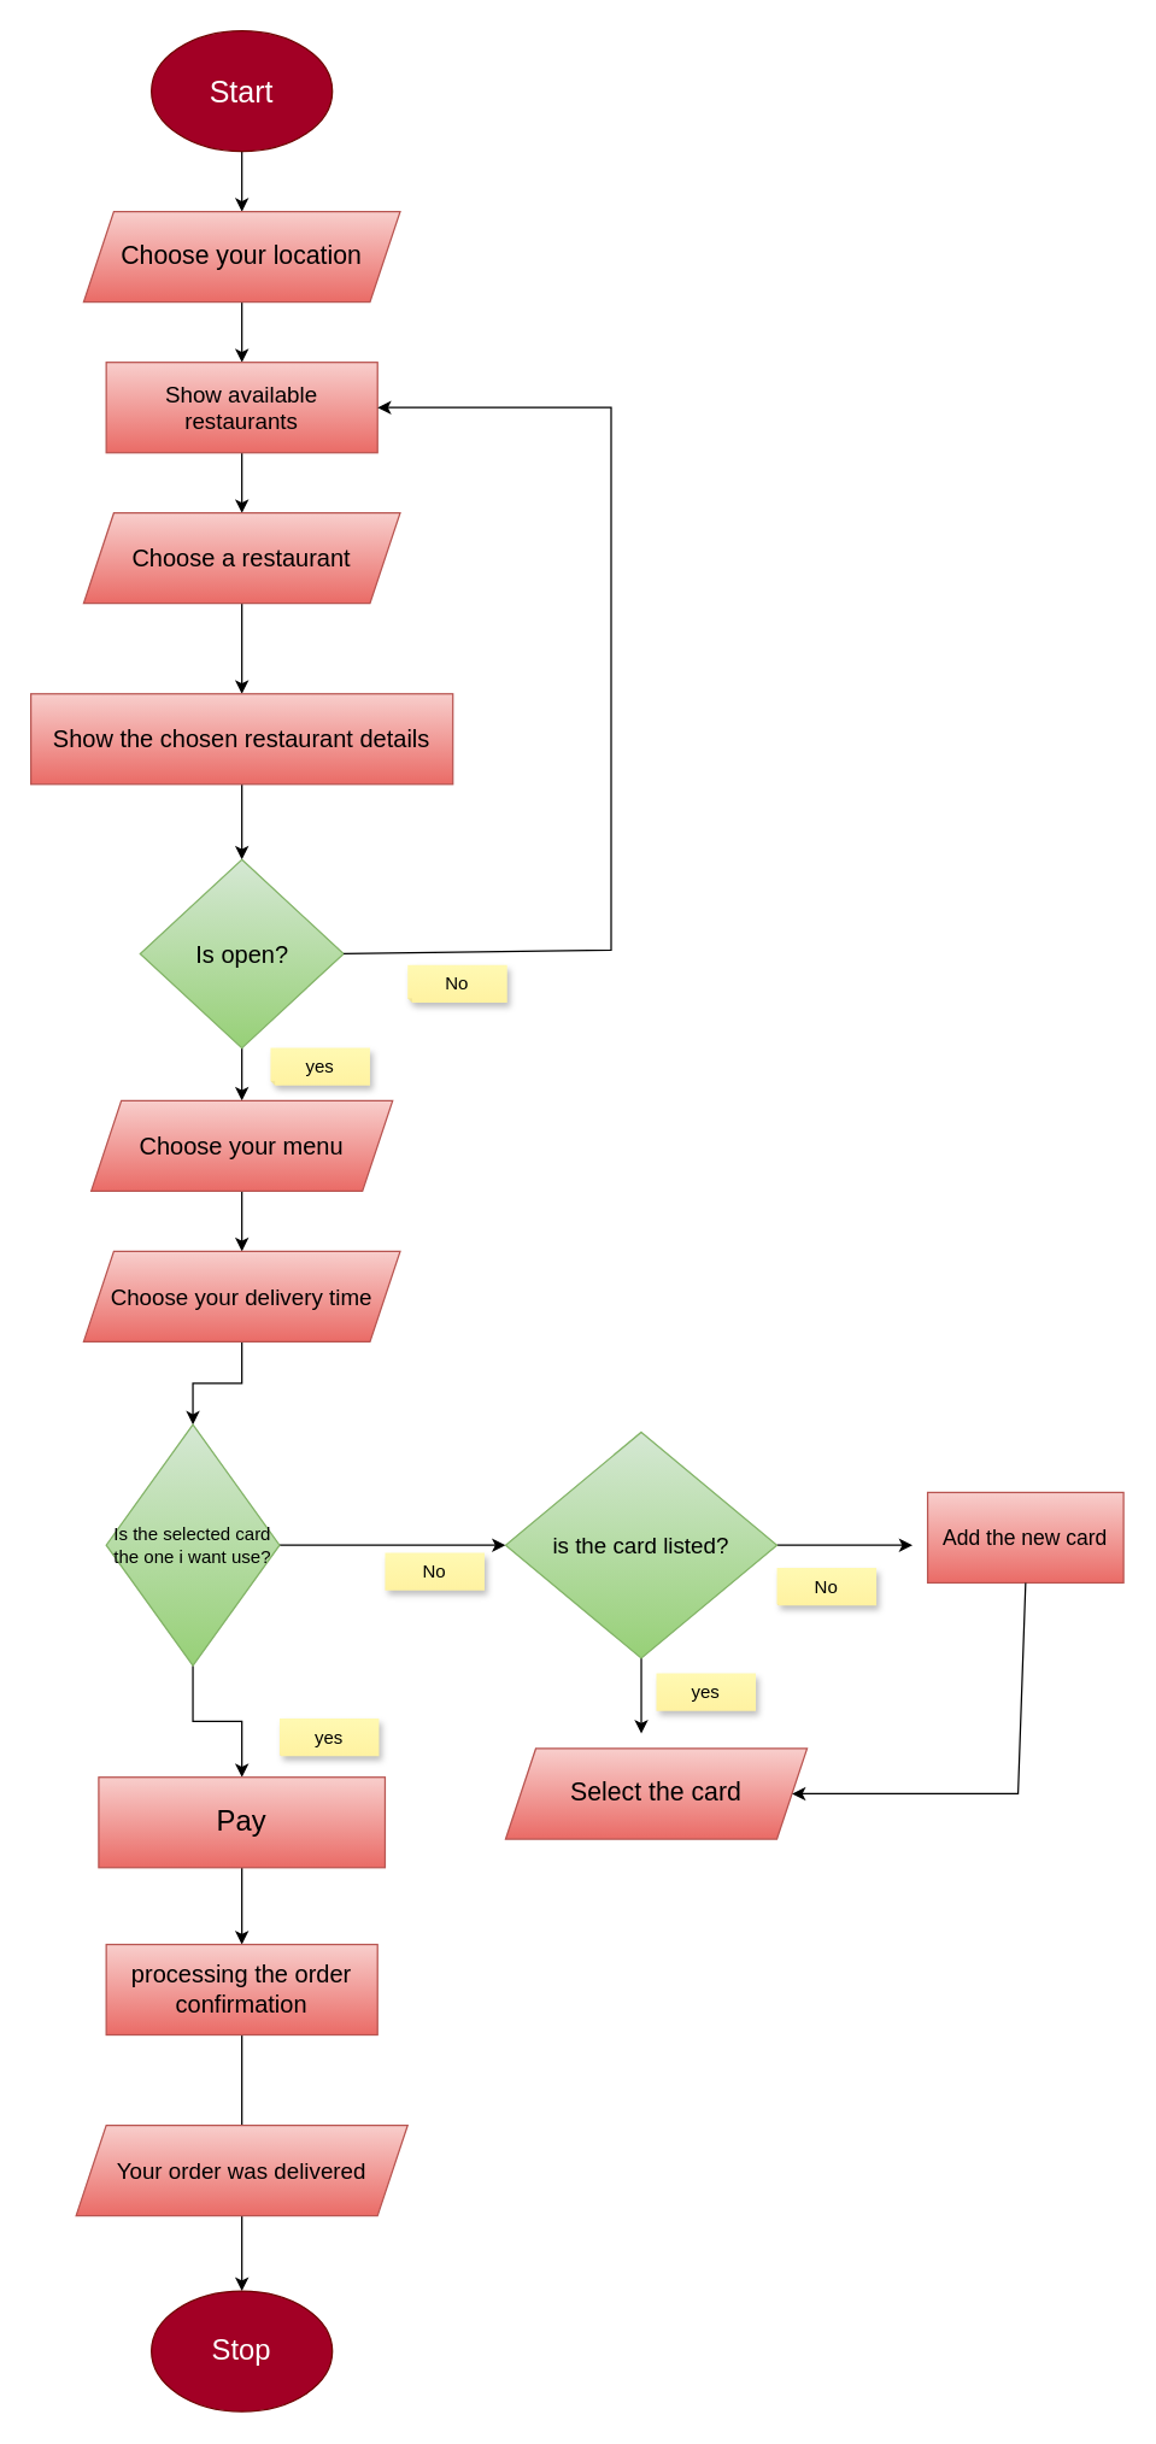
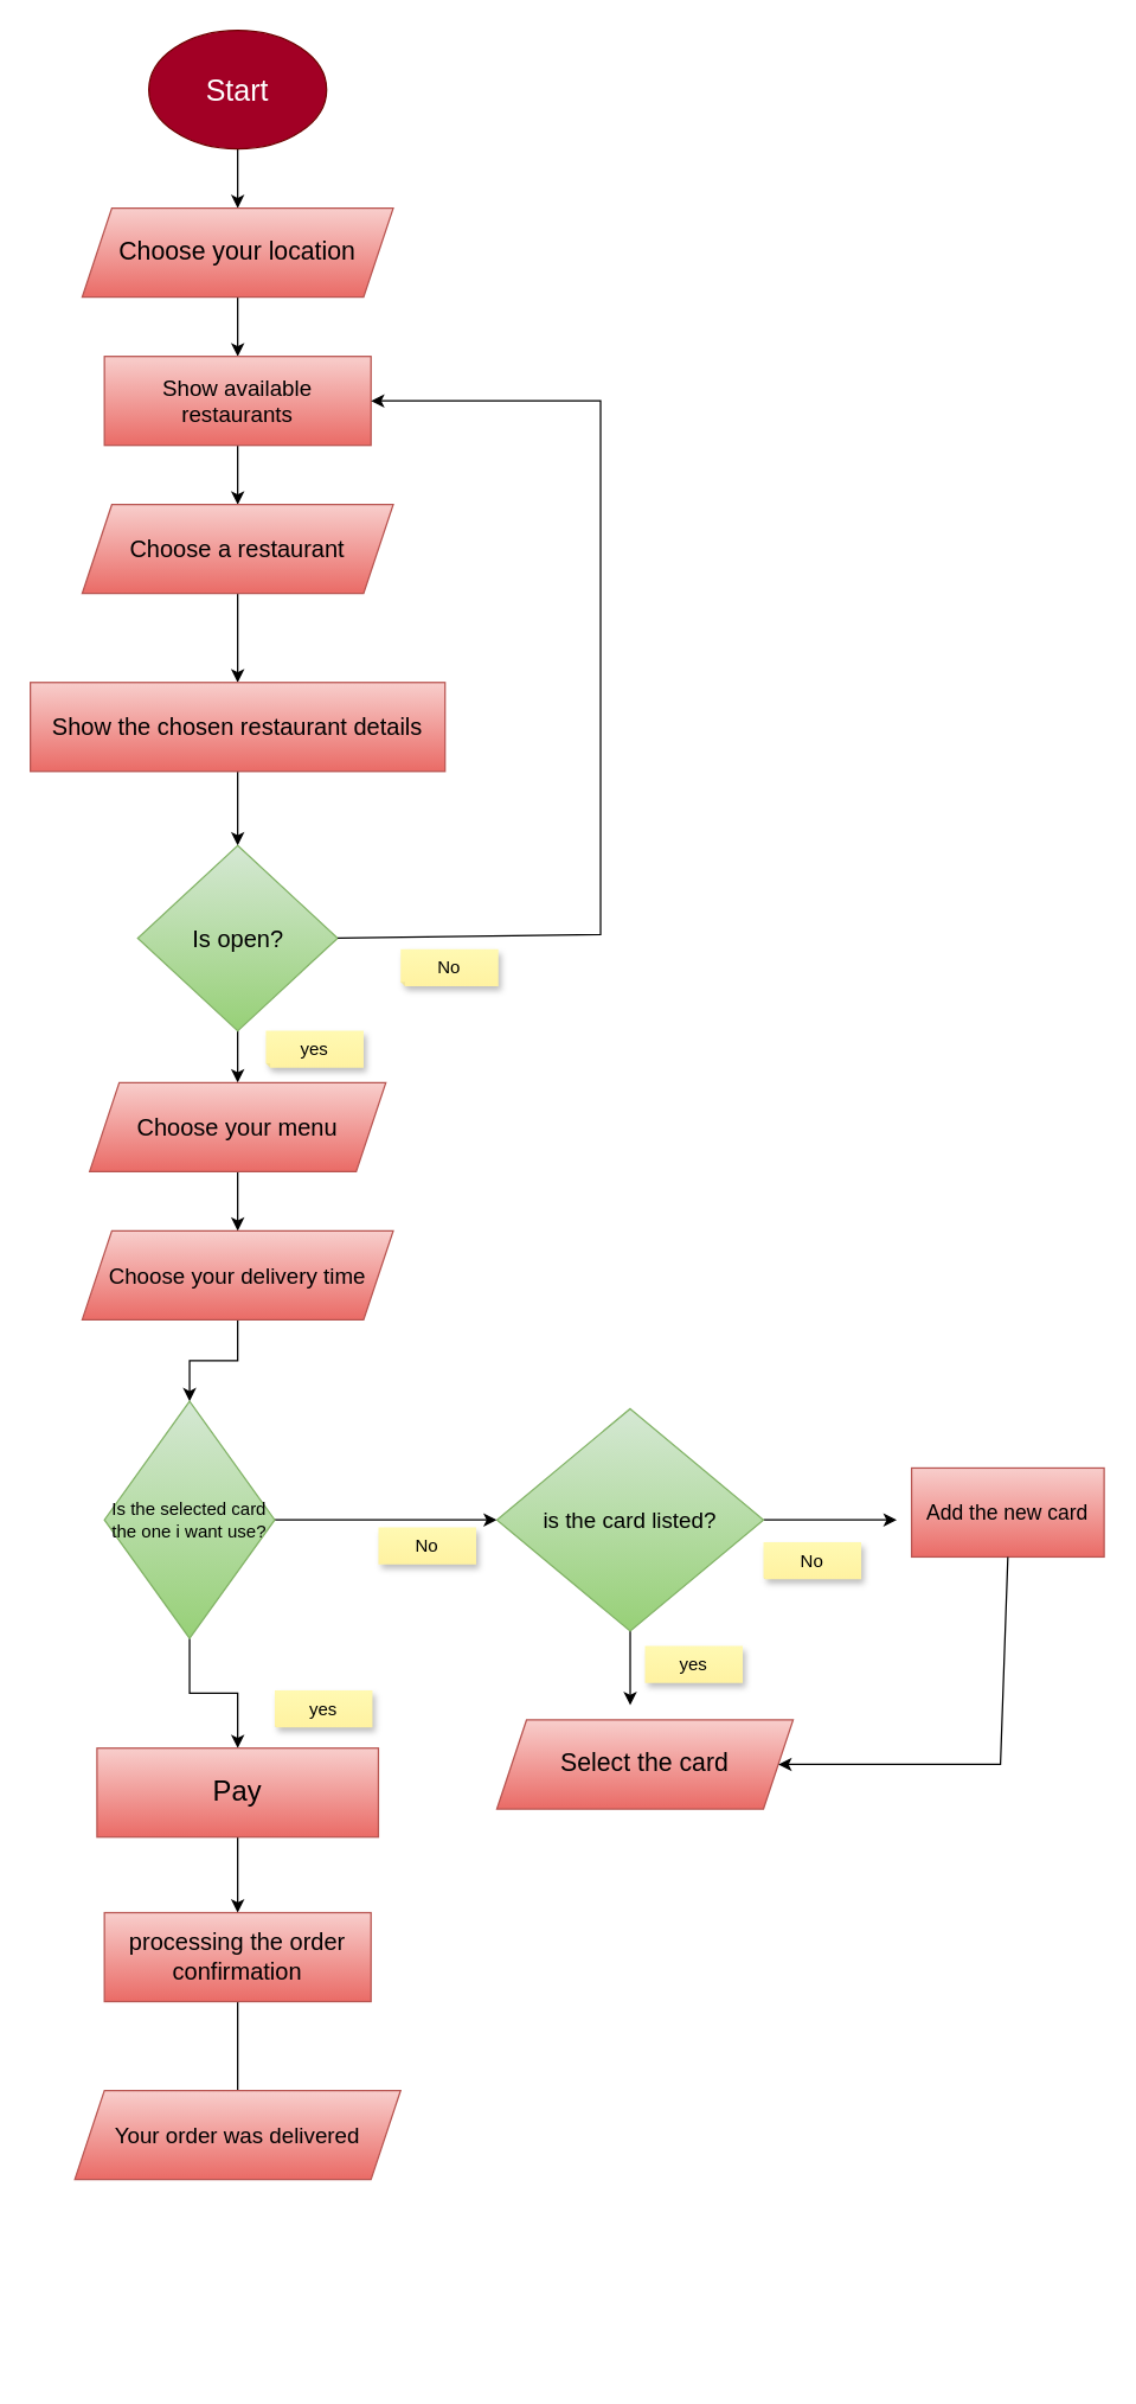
  <mxCell id="0" />
  <mxCell id="1" parent="0" />
  <mxCell id="2" style="edgeStyle=orthogonalEdgeStyle;rounded=0;orthogonalLoop=1;jettySize=auto;html=1;exitX=0.5;exitY=1;exitDx=0;exitDy=0;entryX=0.5;entryY=0;entryDx=0;entryDy=0;" edge="1" parent="1" source="3" target="5"><mxGeometry relative="1" as="geometry" /></mxCell>
  <mxCell id="3" value="Start" style="ellipse;whiteSpace=wrap;html=1;fontSize=20;fillColor=#a20025;strokeColor=#6F0000;fontColor=#ffffff;" vertex="1" parent="1"><mxGeometry x="100" y="20" width="120" height="80" as="geometry" /></mxCell>
  <mxCell id="4" style="edgeStyle=orthogonalEdgeStyle;rounded=0;orthogonalLoop=1;jettySize=auto;html=1;exitX=0.5;exitY=1;exitDx=0;exitDy=0;" edge="1" parent="1" source="5"><mxGeometry relative="1" as="geometry"><mxPoint x="160" y="240" as="targetPoint" /></mxGeometry></mxCell>
  <mxCell id="5" value="Choose your location" style="shape=parallelogram;perimeter=parallelogramPerimeter;whiteSpace=wrap;html=1;fixedSize=1;fontSize=17;fillColor=#f8cecc;strokeColor=#b85450;gradientColor=#ea6b66;" vertex="1" parent="1"><mxGeometry x="55" y="140" width="210" height="60" as="geometry" /></mxCell>
  <mxCell id="6" style="edgeStyle=orthogonalEdgeStyle;rounded=0;orthogonalLoop=1;jettySize=auto;html=1;exitX=0.5;exitY=1;exitDx=0;exitDy=0;" edge="1" parent="1" source="7"><mxGeometry relative="1" as="geometry"><mxPoint x="160" y="340" as="targetPoint" /></mxGeometry></mxCell>
  <mxCell id="7" value="Show available restaurants" style="rounded=0;whiteSpace=wrap;html=1;fontSize=15;fillColor=#f8cecc;gradientColor=#ea6b66;strokeColor=#b85450;" vertex="1" parent="1"><mxGeometry x="70" y="240" width="180" height="60" as="geometry" /></mxCell>
  <mxCell id="8" style="edgeStyle=orthogonalEdgeStyle;rounded=0;orthogonalLoop=1;jettySize=auto;html=1;exitX=0.5;exitY=1;exitDx=0;exitDy=0;entryX=0.5;entryY=0;entryDx=0;entryDy=0;" edge="1" parent="1" source="9" target="11"><mxGeometry relative="1" as="geometry" /></mxCell>
  <mxCell id="9" value="Choose a restaurant" style="shape=parallelogram;perimeter=parallelogramPerimeter;whiteSpace=wrap;html=1;fixedSize=1;fontSize=16;fillColor=#f8cecc;gradientColor=#ea6b66;strokeColor=#b85450;" vertex="1" parent="1"><mxGeometry x="55" y="340" width="210" height="60" as="geometry" /></mxCell>
  <mxCell id="10" style="edgeStyle=orthogonalEdgeStyle;rounded=0;orthogonalLoop=1;jettySize=auto;html=1;exitX=0.5;exitY=1;exitDx=0;exitDy=0;" edge="1" parent="1" source="11" target="13"><mxGeometry relative="1" as="geometry" /></mxCell>
  <mxCell id="11" value="Show the chosen restaurant details" style="rounded=0;whiteSpace=wrap;html=1;fontSize=16;fillColor=#f8cecc;gradientColor=#ea6b66;strokeColor=#b85450;" vertex="1" parent="1"><mxGeometry x="20" y="460" width="280" height="60" as="geometry" /></mxCell>
  <mxCell id="12" style="edgeStyle=orthogonalEdgeStyle;rounded=0;orthogonalLoop=1;jettySize=auto;html=1;exitX=0.5;exitY=1;exitDx=0;exitDy=0;" edge="1" parent="1" source="13" target="15"><mxGeometry relative="1" as="geometry" /></mxCell>
  <mxCell id="13" value="Is open?" style="rhombus;whiteSpace=wrap;html=1;fontSize=16;fillColor=#d5e8d4;gradientColor=#97d077;strokeColor=#82b366;" vertex="1" parent="1"><mxGeometry x="92.5" y="570" width="135" height="125" as="geometry" /></mxCell>
  <mxCell id="14" style="edgeStyle=orthogonalEdgeStyle;rounded=0;orthogonalLoop=1;jettySize=auto;html=1;exitX=0.5;exitY=1;exitDx=0;exitDy=0;entryX=0.5;entryY=0;entryDx=0;entryDy=0;" edge="1" parent="1" source="15" target="17"><mxGeometry relative="1" as="geometry" /></mxCell>
  <mxCell id="15" value="Choose your menu" style="shape=parallelogram;perimeter=parallelogramPerimeter;whiteSpace=wrap;html=1;fixedSize=1;fontSize=16;fillColor=#f8cecc;gradientColor=#ea6b66;strokeColor=#b85450;" vertex="1" parent="1"><mxGeometry x="60" y="730" width="200" height="60" as="geometry" /></mxCell>
  <mxCell id="16" style="edgeStyle=orthogonalEdgeStyle;rounded=0;orthogonalLoop=1;jettySize=auto;html=1;exitX=0.5;exitY=1;exitDx=0;exitDy=0;entryX=0.5;entryY=0;entryDx=0;entryDy=0;" edge="1" parent="1" source="17" target="20"><mxGeometry relative="1" as="geometry" /></mxCell>
  <mxCell id="17" value="Choose your delivery time" style="shape=parallelogram;perimeter=parallelogramPerimeter;whiteSpace=wrap;html=1;fixedSize=1;fontSize=15;fillColor=#f8cecc;gradientColor=#ea6b66;strokeColor=#b85450;" vertex="1" parent="1"><mxGeometry x="55" y="830" width="210" height="60" as="geometry" /></mxCell>
  <mxCell id="18" style="edgeStyle=orthogonalEdgeStyle;rounded=0;orthogonalLoop=1;jettySize=auto;html=1;exitX=0.5;exitY=1;exitDx=0;exitDy=0;entryX=0.5;entryY=0;entryDx=0;entryDy=0;" edge="1" parent="1" source="20" target="22"><mxGeometry relative="1" as="geometry" /></mxCell>
  <mxCell id="19" style="edgeStyle=orthogonalEdgeStyle;rounded=0;orthogonalLoop=1;jettySize=auto;html=1;exitX=1;exitY=0.5;exitDx=0;exitDy=0;entryX=0;entryY=0.5;entryDx=0;entryDy=0;" edge="1" parent="1" source="20" target="25"><mxGeometry relative="1" as="geometry" /></mxCell>
  <mxCell id="20" value="Is the selected card the one i want use?" style="rhombus;whiteSpace=wrap;html=1;fillColor=#d5e8d4;gradientColor=#97d077;strokeColor=#82b366;" vertex="1" parent="1"><mxGeometry x="70" y="945" width="115" height="160" as="geometry" /></mxCell>
  <mxCell id="21" style="edgeStyle=orthogonalEdgeStyle;rounded=0;orthogonalLoop=1;jettySize=auto;html=1;exitX=0.5;exitY=1;exitDx=0;exitDy=0;entryX=0.5;entryY=0;entryDx=0;entryDy=0;" edge="1" parent="1" source="22" target="29"><mxGeometry relative="1" as="geometry" /></mxCell>
  <mxCell id="22" value="Pay" style="rounded=0;whiteSpace=wrap;html=1;fontSize=19;fillColor=#f8cecc;gradientColor=#ea6b66;strokeColor=#b85450;" vertex="1" parent="1"><mxGeometry x="65" y="1179" width="190" height="60" as="geometry" /></mxCell>
  <mxCell id="23" style="edgeStyle=orthogonalEdgeStyle;rounded=0;orthogonalLoop=1;jettySize=auto;html=1;exitX=1;exitY=0.5;exitDx=0;exitDy=0;" edge="1" parent="1" source="25"><mxGeometry relative="1" as="geometry"><mxPoint x="605" y="1025" as="targetPoint" /></mxGeometry></mxCell>
  <mxCell id="24" style="edgeStyle=orthogonalEdgeStyle;rounded=0;orthogonalLoop=1;jettySize=auto;html=1;exitX=0.5;exitY=1;exitDx=0;exitDy=0;" edge="1" parent="1" source="25"><mxGeometry relative="1" as="geometry"><mxPoint x="425" y="1150" as="targetPoint" /></mxGeometry></mxCell>
  <mxCell id="25" value="is the card listed?" style="rhombus;whiteSpace=wrap;html=1;fontSize=15;fillColor=#d5e8d4;gradientColor=#97d077;strokeColor=#82b366;" vertex="1" parent="1"><mxGeometry x="335" y="950" width="180" height="150" as="geometry" /></mxCell>
  <mxCell id="26" value="Add the new card" style="rounded=0;whiteSpace=wrap;html=1;fontSize=14;fillColor=#f8cecc;gradientColor=#ea6b66;strokeColor=#b85450;" vertex="1" parent="1"><mxGeometry x="615" y="990" width="130" height="60" as="geometry" /></mxCell>
  <mxCell id="27" value="Select the card" style="shape=parallelogram;perimeter=parallelogramPerimeter;whiteSpace=wrap;html=1;fixedSize=1;fontSize=17;fillColor=#f8cecc;gradientColor=#ea6b66;strokeColor=#b85450;" vertex="1" parent="1"><mxGeometry x="335" y="1160" width="200" height="60" as="geometry" /></mxCell>
  <mxCell id="28" style="edgeStyle=orthogonalEdgeStyle;rounded=0;orthogonalLoop=1;jettySize=auto;html=1;exitX=0.5;exitY=1;exitDx=0;exitDy=0;entryX=0.5;entryY=0;entryDx=0;entryDy=0;endArrow=none;" edge="1" parent="1" source="29" target="31"><mxGeometry relative="1" as="geometry" /></mxCell>
  <mxCell id="29" value="processing the order confirmation" style="rounded=0;whiteSpace=wrap;html=1;fontSize=16;fillColor=#f8cecc;gradientColor=#ea6b66;strokeColor=#b85450;" vertex="1" parent="1"><mxGeometry x="70" y="1290" width="180" height="60" as="geometry" /></mxCell>
- <mxCell id="30" style="edgeStyle=orthogonalEdgeStyle;rounded=0;orthogonalLoop=1;jettySize=auto;html=1;exitX=0.5;exitY=1;exitDx=0;exitDy=0;entryX=0.5;entryY=0;entryDx=0;entryDy=0;" edge="1" parent="1" source="31" target="32"><mxGeometry relative="1" as="geometry" /></mxCell>
  <mxCell id="31" value="Your order was delivered" style="shape=parallelogram;perimeter=parallelogramPerimeter;whiteSpace=wrap;html=1;fixedSize=1;fontSize=15;fillColor=#f8cecc;gradientColor=#ea6b66;strokeColor=#b85450;" vertex="1" parent="1"><mxGeometry x="50" y="1410" width="220" height="60" as="geometry" /></mxCell>
- <mxCell id="32" value="Stop" style="ellipse;whiteSpace=wrap;html=1;fontSize=19;fillColor=#a20025;fontColor=#ffffff;strokeColor=#6F0000;" vertex="1" parent="1"><mxGeometry x="100" y="1520" width="120" height="80" as="geometry" /></mxCell>
  <mxCell id="33" style="edgeStyle=orthogonalEdgeStyle;rounded=0;orthogonalLoop=1;jettySize=auto;html=1;exitX=0.5;exitY=1;exitDx=0;exitDy=0;" edge="1" parent="1" source="9" target="9"><mxGeometry relative="1" as="geometry" /></mxCell>
  <mxCell id="34" value="" style="endArrow=classic;html=1;rounded=0;exitX=0.5;exitY=1;exitDx=0;exitDy=0;" edge="1" parent="1" source="26" target="27"><mxGeometry width="50" height="50" relative="1" as="geometry"><mxPoint x="485" y="1390" as="sourcePoint" /><mxPoint x="535" y="1340" as="targetPoint" /><Array as="points"><mxPoint x="675" y="1190" /></Array></mxGeometry></mxCell>
  <mxCell id="35" value="" style="endArrow=classic;html=1;rounded=0;exitX=1;exitY=0.5;exitDx=0;exitDy=0;entryX=1;entryY=0.5;entryDx=0;entryDy=0;" edge="1" parent="1" source="13" target="7"><mxGeometry width="50" height="50" relative="1" as="geometry"><mxPoint x="235" y="430" as="sourcePoint" /><mxPoint x="285" y="380" as="targetPoint" /><Array as="points"><mxPoint x="405" y="630" /><mxPoint x="405" y="270" /></Array></mxGeometry></mxCell>
  <mxCell id="36" value="yes" style="shape=note;whiteSpace=wrap;html=1;backgroundOutline=1;fontColor=#000000;darkOpacity=0.05;fillColor=#FFF9B2;strokeColor=none;fillStyle=solid;direction=west;gradientDirection=north;gradientColor=#FFF2A1;shadow=1;size=3;pointerEvents=1;" vertex="1" parent="1"><mxGeometry x="179" y="695" width="66" height="25" as="geometry" /></mxCell>
  <mxCell id="37" value="No" style="shape=note;whiteSpace=wrap;html=1;backgroundOutline=1;fontColor=#000000;darkOpacity=0.05;fillColor=#FFF9B2;strokeColor=none;fillStyle=solid;direction=west;gradientDirection=north;gradientColor=#FFF2A1;shadow=1;size=3;pointerEvents=1;" vertex="1" parent="1"><mxGeometry x="270" y="640" width="66" height="25" as="geometry" /></mxCell>
  <mxCell id="38" value="No" style="shape=note;whiteSpace=wrap;html=1;backgroundOutline=1;fontColor=#000000;darkOpacity=0.05;fillColor=#FFF9B2;strokeColor=none;fillStyle=solid;direction=west;gradientDirection=north;gradientColor=#FFF2A1;shadow=1;size=1;pointerEvents=1;" vertex="1" parent="1"><mxGeometry x="515" y="1040" width="66" height="25" as="geometry" /></mxCell>
  <mxCell id="39" value="yes" style="shape=note;whiteSpace=wrap;html=1;backgroundOutline=1;fontColor=#000000;darkOpacity=0.05;fillColor=#FFF9B2;strokeColor=none;fillStyle=solid;direction=west;gradientDirection=north;gradientColor=#FFF2A1;shadow=1;size=0;pointerEvents=1;" vertex="1" parent="1"><mxGeometry x="435" y="1110" width="66" height="25" as="geometry" /></mxCell>
  <mxCell id="40" value="yes" style="shape=note;whiteSpace=wrap;html=1;backgroundOutline=1;fontColor=#000000;darkOpacity=0.05;fillColor=#FFF9B2;strokeColor=none;fillStyle=solid;direction=west;gradientDirection=north;gradientColor=#FFF2A1;shadow=1;size=1;pointerEvents=1;" vertex="1" parent="1"><mxGeometry x="185" y="1140" width="66" height="25" as="geometry" /></mxCell>
  <mxCell id="41" value="No" style="shape=note;whiteSpace=wrap;html=1;backgroundOutline=1;fontColor=#000000;darkOpacity=0.05;fillColor=#FFF9B2;strokeColor=none;fillStyle=solid;direction=west;gradientDirection=north;gradientColor=#FFF2A1;shadow=1;size=0;pointerEvents=1;" vertex="1" parent="1"><mxGeometry x="255" y="1030" width="66" height="25" as="geometry" /></mxCell>
